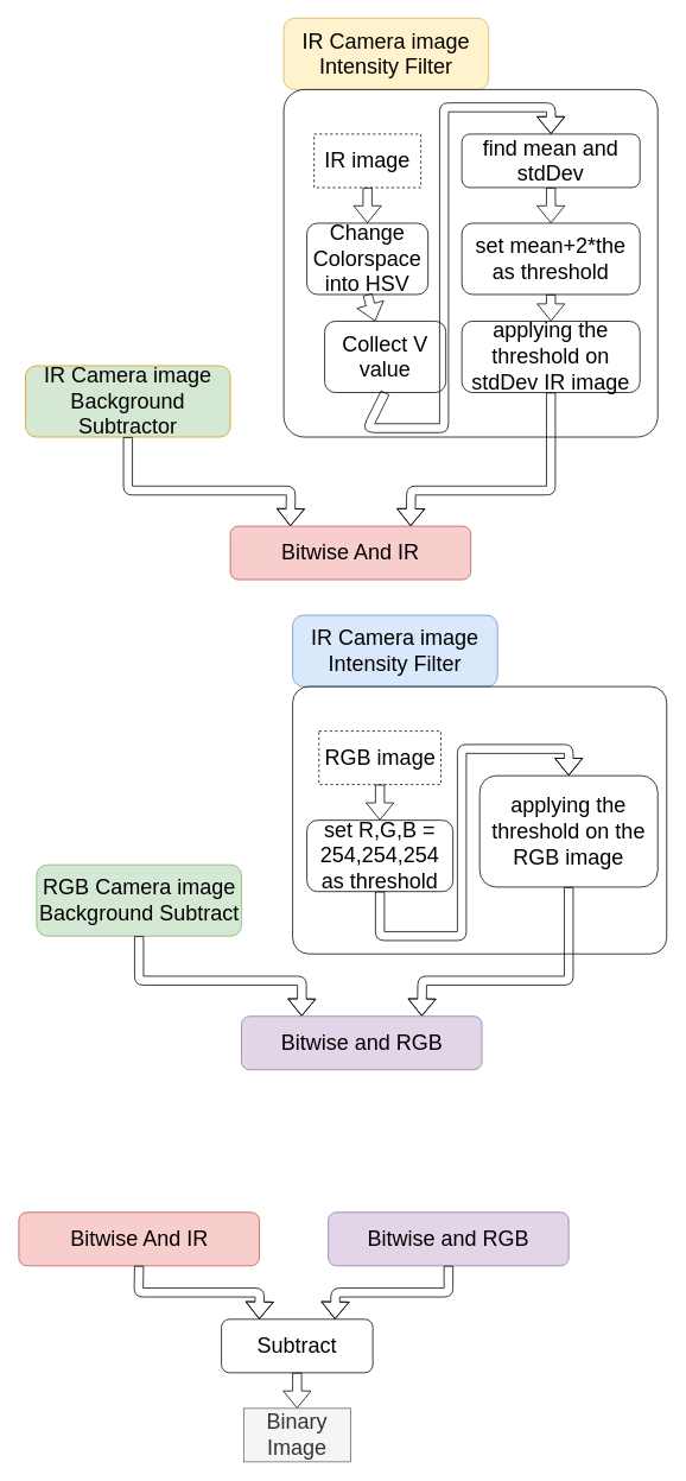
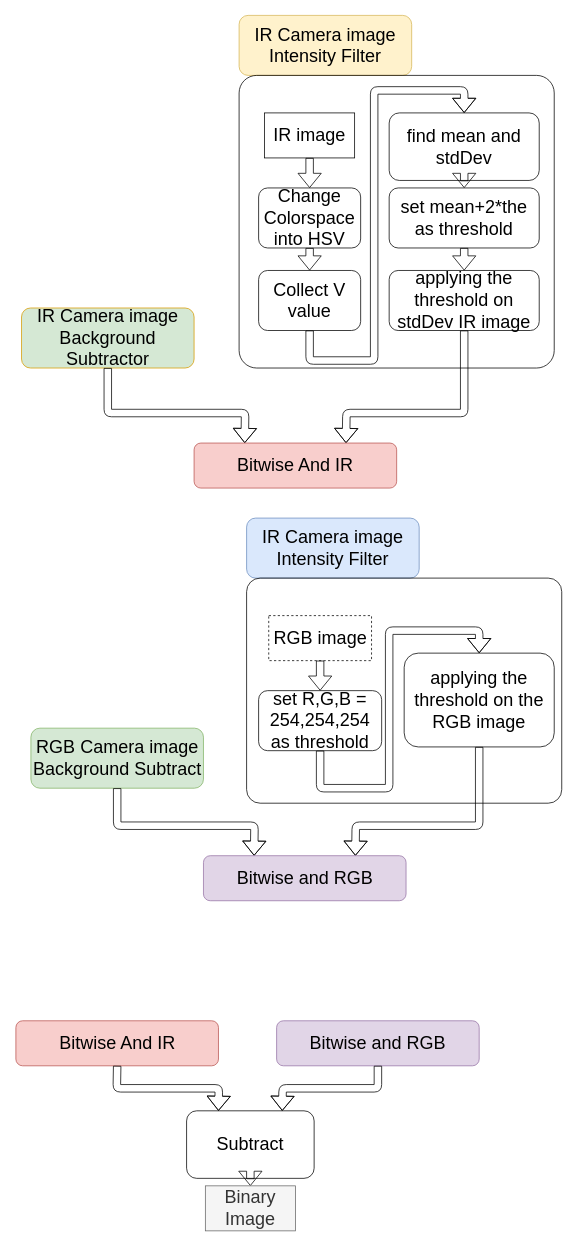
  <mxCell id="0" />
  <mxCell id="1" parent="0" />
  <mxCell id="2" value="IR Camera image&lt;br style=&quot;font-size: 24px;&quot;&gt;Background Subtractor" style="rounded=1;whiteSpace=wrap;html=1;fontSize=24;fillColor=#d5e8d4;strokeColor=#d79b00;" parent="1" vertex="1"><mxGeometry x="28" y="410" width="230" height="80" as="geometry" /></mxCell>
  <mxCell id="3" value="IR Camera image&lt;br style=&quot;font-size: 24px&quot;&gt;Intensity Filter" style="rounded=1;whiteSpace=wrap;html=1;fontSize=24;fillColor=#fff2cc;strokeColor=#d6b656;" parent="1" vertex="1"><mxGeometry x="318" y="20" width="230" height="80" as="geometry" /></mxCell>
  <mxCell id="4" value="" style="rounded=1;whiteSpace=wrap;html=1;fontSize=24;fillColor=none;arcSize=6;" parent="1" vertex="1"><mxGeometry x="318" y="100" width="420" height="390" as="geometry" /></mxCell>
- <mxCell id="5" value="IR image" style="rounded=0;whiteSpace=wrap;html=1;fillColor=none;fontSize=24;dashed=1;" parent="1" vertex="1"><mxGeometry x="352" y="150" width="120" height="60" as="geometry" /></mxCell>
+ <mxCell id="5" value="IR image" style="rounded=0;whiteSpace=wrap;html=1;fillColor=none;fontSize=24;" parent="1" vertex="1"><mxGeometry x="352" y="150" width="120" height="60" as="geometry" /></mxCell>
  <mxCell id="6" value="" style="shape=flexArrow;endArrow=classic;html=1;fontSize=24;exitX=0.5;exitY=1;exitDx=0;exitDy=0;entryX=0.5;entryY=0;entryDx=0;entryDy=0;" parent="1" source="5" target="7" edge="1"><mxGeometry width="50" height="50" relative="1" as="geometry"><mxPoint x="328" y="260" as="sourcePoint" /><mxPoint x="378" y="210" as="targetPoint" /></mxGeometry></mxCell>
  <mxCell id="7" value="Change Colorspace into HSV" style="rounded=1;whiteSpace=wrap;html=1;fillColor=none;fontSize=24;" parent="1" vertex="1"><mxGeometry x="344" y="250" width="136" height="80" as="geometry" /></mxCell>
- <mxCell id="8" value="Collect V value" style="rounded=1;whiteSpace=wrap;html=1;fillColor=none;fontSize=24;" parent="1" vertex="1"><mxGeometry x="364" y="360" width="136" height="80" as="geometry" /></mxCell>
+ <mxCell id="8" value="Collect V value" style="rounded=1;whiteSpace=wrap;html=1;fillColor=none;fontSize=24;" parent="1" vertex="1"><mxGeometry x="344" y="360" width="136" height="80" as="geometry" /></mxCell>
  <mxCell id="9" value="" style="shape=flexArrow;endArrow=classic;html=1;fontSize=24;exitX=0.5;exitY=1;exitDx=0;exitDy=0;" parent="1" source="7" target="8" edge="1"><mxGeometry width="50" height="50" relative="1" as="geometry"><mxPoint x="479.31" y="340" as="sourcePoint" /><mxPoint x="479.31" y="370" as="targetPoint" /></mxGeometry></mxCell>
  <mxCell id="10" value="" style="shape=flexArrow;endArrow=classic;html=1;fontSize=24;exitX=0.5;exitY=1;exitDx=0;exitDy=0;entryX=0.5;entryY=0;entryDx=0;entryDy=0;" parent="1" source="8" target="11" edge="1"><mxGeometry width="50" height="50" relative="1" as="geometry"><mxPoint x="422" y="340" as="sourcePoint" /><mxPoint x="422" y="370" as="targetPoint" /><Array as="points"><mxPoint x="412" y="480" /><mxPoint x="498" y="480" /><mxPoint x="498" y="120" /><mxPoint x="618" y="120" /></Array></mxGeometry></mxCell>
- <mxCell id="11" value="find mean and stdDev" style="rounded=1;whiteSpace=wrap;html=1;fillColor=none;fontSize=24;" parent="1" vertex="1"><mxGeometry x="518" y="150" width="200" height="60" as="geometry" /></mxCell>
+ <mxCell id="11" value="find mean and stdDev" style="rounded=1;whiteSpace=wrap;html=1;fillColor=none;fontSize=24;" parent="1" vertex="1"><mxGeometry x="518" y="150" width="200" height="90" as="geometry" /></mxCell>
  <mxCell id="12" value="set mean+2*the as threshold" style="rounded=1;whiteSpace=wrap;html=1;fillColor=none;fontSize=24;" parent="1" vertex="1"><mxGeometry x="518" y="250" width="200" height="80" as="geometry" /></mxCell>
  <mxCell id="13" value="" style="shape=flexArrow;endArrow=classic;html=1;fontSize=24;entryX=0.5;entryY=0;entryDx=0;entryDy=0;exitX=0.5;exitY=1;exitDx=0;exitDy=0;" parent="1" source="11" target="12" edge="1"><mxGeometry width="50" height="50" relative="1" as="geometry"><mxPoint x="623" y="211" as="sourcePoint" /><mxPoint x="422" y="260" as="targetPoint" /></mxGeometry></mxCell>
  <mxCell id="14" value="applying the threshold on stdDev IR image" style="rounded=1;whiteSpace=wrap;html=1;fillColor=none;fontSize=24;" parent="1" vertex="1"><mxGeometry x="518" y="360" width="200" height="80" as="geometry" /></mxCell>
  <mxCell id="15" value="" style="shape=flexArrow;endArrow=classic;html=1;fontSize=24;entryX=0.5;entryY=0;entryDx=0;entryDy=0;exitX=0.5;exitY=1;exitDx=0;exitDy=0;" parent="1" source="12" target="14" edge="1"><mxGeometry width="50" height="50" relative="1" as="geometry"><mxPoint x="628" y="220" as="sourcePoint" /><mxPoint x="628" y="260" as="targetPoint" /></mxGeometry></mxCell>
  <mxCell id="16" value="" style="shape=flexArrow;endArrow=classic;html=1;fontSize=24;exitX=0.5;exitY=1;exitDx=0;exitDy=0;entryX=0.75;entryY=0;entryDx=0;entryDy=0;" parent="1" source="14" target="18" edge="1"><mxGeometry width="50" height="50" relative="1" as="geometry"><mxPoint x="628" y="340" as="sourcePoint" /><mxPoint x="618" y="540" as="targetPoint" /><Array as="points"><mxPoint x="618" y="550" /><mxPoint x="461" y="550" /></Array></mxGeometry></mxCell>
  <mxCell id="17" value="" style="shape=flexArrow;endArrow=classic;html=1;fontSize=24;exitX=0.5;exitY=1;exitDx=0;exitDy=0;entryX=0.25;entryY=0;entryDx=0;entryDy=0;" parent="1" source="2" target="18" edge="1"><mxGeometry width="50" height="50" relative="1" as="geometry"><mxPoint x="268" y="340" as="sourcePoint" /><mxPoint x="143" y="540" as="targetPoint" /><Array as="points"><mxPoint x="143" y="550" /><mxPoint x="326" y="550" /></Array></mxGeometry></mxCell>
  <mxCell id="18" value="Bitwise And IR" style="rounded=1;whiteSpace=wrap;html=1;fillColor=#f8cecc;fontSize=24;strokeColor=#b85450;" parent="1" vertex="1"><mxGeometry x="258" y="590" width="270" height="60" as="geometry" /></mxCell>
  <mxCell id="19" value="RGB Camera image&lt;br style=&quot;font-size: 24px&quot;&gt;Background Subtract" style="rounded=1;whiteSpace=wrap;html=1;fontSize=24;fillColor=#d5e8d4;strokeColor=#82b366;" parent="1" vertex="1"><mxGeometry x="40.5" y="970" width="230" height="80" as="geometry" /></mxCell>
  <mxCell id="20" value="IR Camera image&lt;br style=&quot;font-size: 24px&quot;&gt;Intensity Filter" style="rounded=1;whiteSpace=wrap;html=1;fontSize=24;fillColor=#dae8fc;strokeColor=#6c8ebf;" parent="1" vertex="1"><mxGeometry x="328" y="690" width="230" height="80" as="geometry" /></mxCell>
  <mxCell id="21" value="" style="rounded=1;whiteSpace=wrap;html=1;fontSize=24;fillColor=none;arcSize=6;" parent="1" vertex="1"><mxGeometry x="328" y="770" width="420" height="300" as="geometry" /></mxCell>
  <mxCell id="22" value="RGB image" style="rounded=0;whiteSpace=wrap;html=1;fillColor=none;fontSize=24;dashed=1;" parent="1" vertex="1"><mxGeometry x="357.5" y="820" width="137" height="60" as="geometry" /></mxCell>
  <mxCell id="23" value="set R,G,B = 254,254,254 as threshold" style="rounded=1;whiteSpace=wrap;html=1;fillColor=none;fontSize=24;" parent="1" vertex="1"><mxGeometry x="344" y="920" width="164" height="80" as="geometry" /></mxCell>
  <mxCell id="24" value="" style="shape=flexArrow;endArrow=classic;html=1;fontSize=24;exitX=0.5;exitY=1;exitDx=0;exitDy=0;entryX=0.5;entryY=0;entryDx=0;entryDy=0;" parent="1" source="22" target="23" edge="1"><mxGeometry width="50" height="50" relative="1" as="geometry"><mxPoint x="124.5" y="860" as="sourcePoint" /><mxPoint x="174.5" y="810" as="targetPoint" /></mxGeometry></mxCell>
  <mxCell id="25" value="applying the threshold on the RGB image" style="rounded=1;whiteSpace=wrap;html=1;fillColor=none;fontSize=24;" parent="1" vertex="1"><mxGeometry x="538" y="870" width="200" height="125" as="geometry" /></mxCell>
  <mxCell id="26" value="" style="shape=flexArrow;endArrow=classic;html=1;fontSize=24;exitX=0.5;exitY=1;exitDx=0;exitDy=0;entryX=0.5;entryY=0;entryDx=0;entryDy=0;" parent="1" source="23" target="25" edge="1"><mxGeometry width="50" height="50" relative="1" as="geometry"><mxPoint x="518" y="870" as="sourcePoint" /><mxPoint x="568" y="820" as="targetPoint" /><Array as="points"><mxPoint x="426" y="1050" /><mxPoint x="518" y="1050" /><mxPoint x="518" y="840" /><mxPoint x="638" y="840" /></Array></mxGeometry></mxCell>
  <mxCell id="27" value="" style="shape=flexArrow;endArrow=classic;html=1;fontSize=24;exitX=0.5;exitY=1;exitDx=0;exitDy=0;entryX=0.75;entryY=0;entryDx=0;entryDy=0;" parent="1" source="25" target="29" edge="1"><mxGeometry width="50" height="50" relative="1" as="geometry"><mxPoint x="630.5" y="990" as="sourcePoint" /><mxPoint x="630.5" y="1090" as="targetPoint" /><Array as="points"><mxPoint x="638" y="1100" /><mxPoint x="473.5" y="1100" /></Array></mxGeometry></mxCell>
  <mxCell id="28" value="" style="shape=flexArrow;endArrow=classic;html=1;fontSize=24;exitX=0.5;exitY=1;exitDx=0;exitDy=0;entryX=0.25;entryY=0;entryDx=0;entryDy=0;" parent="1" source="19" target="29" edge="1"><mxGeometry width="50" height="50" relative="1" as="geometry"><mxPoint x="155.5" y="1040" as="sourcePoint" /><mxPoint x="155.5" y="1090" as="targetPoint" /><Array as="points"><mxPoint x="155.5" y="1100" /><mxPoint x="338.5" y="1100" /></Array></mxGeometry></mxCell>
  <mxCell id="29" value="Bitwise and RGB" style="rounded=1;whiteSpace=wrap;html=1;fillColor=#e1d5e7;fontSize=24;strokeColor=#9673a6;" parent="1" vertex="1"><mxGeometry x="270.5" y="1140" width="270" height="60" as="geometry" /></mxCell>
  <mxCell id="30" value="Bitwise And IR" style="rounded=1;whiteSpace=wrap;html=1;fillColor=#f8cecc;fontSize=24;strokeColor=#b85450;" parent="1" vertex="1"><mxGeometry x="20.5" y="1360" width="270" height="60" as="geometry" /></mxCell>
  <mxCell id="31" value="Bitwise and RGB" style="rounded=1;whiteSpace=wrap;html=1;fillColor=#e1d5e7;fontSize=24;strokeColor=#9673a6;" parent="1" vertex="1"><mxGeometry x="368" y="1360" width="270" height="60" as="geometry" /></mxCell>
- <mxCell id="32" value="Subtract" style="rounded=1;whiteSpace=wrap;html=1;fillColor=none;fontSize=24;" parent="1" vertex="1"><mxGeometry x="248" y="1480" width="170" height="60" as="geometry" /></mxCell>
+ <mxCell id="32" value="Subtract" style="rounded=1;whiteSpace=wrap;html=1;fillColor=none;fontSize=24;" parent="1" vertex="1"><mxGeometry x="248" y="1480" width="170" height="90" as="geometry" /></mxCell>
  <mxCell id="33" value="" style="shape=flexArrow;endArrow=classic;html=1;fontSize=24;exitX=0.5;exitY=1;exitDx=0;exitDy=0;entryX=0.25;entryY=0;entryDx=0;entryDy=0;" parent="1" source="30" target="32" edge="1"><mxGeometry width="50" height="50" relative="1" as="geometry"><mxPoint x="358" y="1050" as="sourcePoint" /><mxPoint x="408" y="1000" as="targetPoint" /><Array as="points"><mxPoint x="155" y="1450" /><mxPoint x="291" y="1450" /></Array></mxGeometry></mxCell>
  <mxCell id="34" value="" style="shape=flexArrow;endArrow=classic;html=1;fontSize=24;exitX=0.5;exitY=1;exitDx=0;exitDy=0;entryX=0.75;entryY=0;entryDx=0;entryDy=0;" parent="1" source="31" target="32" edge="1"><mxGeometry width="50" height="50" relative="1" as="geometry"><mxPoint x="368" y="1310" as="sourcePoint" /><mxPoint x="418" y="1260" as="targetPoint" /><Array as="points"><mxPoint x="503" y="1450" /><mxPoint x="376" y="1450" /></Array></mxGeometry></mxCell>
  <mxCell id="35" value="" style="shape=flexArrow;endArrow=classic;html=1;fontSize=24;exitX=0.5;exitY=1;exitDx=0;exitDy=0;" parent="1" source="32" edge="1"><mxGeometry width="50" height="50" relative="1" as="geometry"><mxPoint x="368" y="1600" as="sourcePoint" /><mxPoint x="333" y="1580" as="targetPoint" /></mxGeometry></mxCell>
  <mxCell id="36" value="Binary Image" style="rounded=0;whiteSpace=wrap;html=1;fillColor=#f5f5f5;fontSize=24;strokeColor=#666666;fontColor=#333333;" parent="1" vertex="1"><mxGeometry x="273" y="1580" width="120" height="60" as="geometry" /></mxCell>
